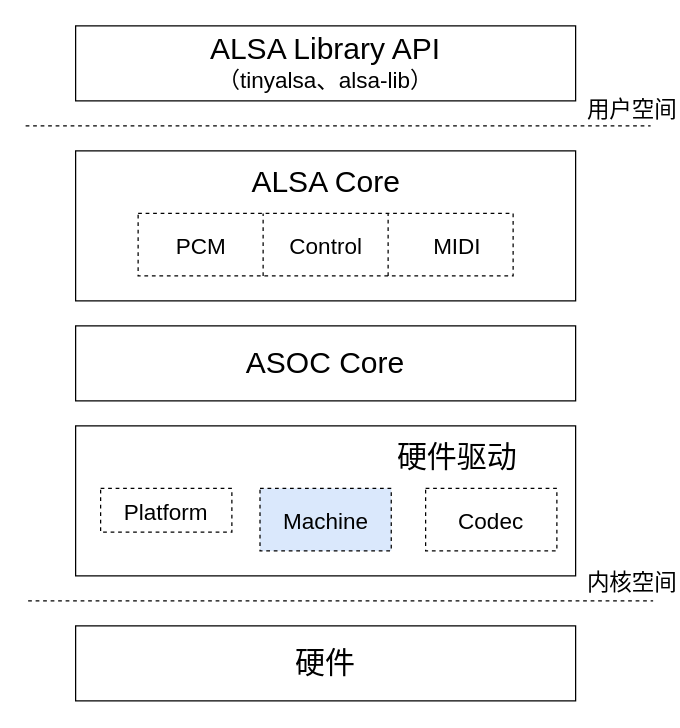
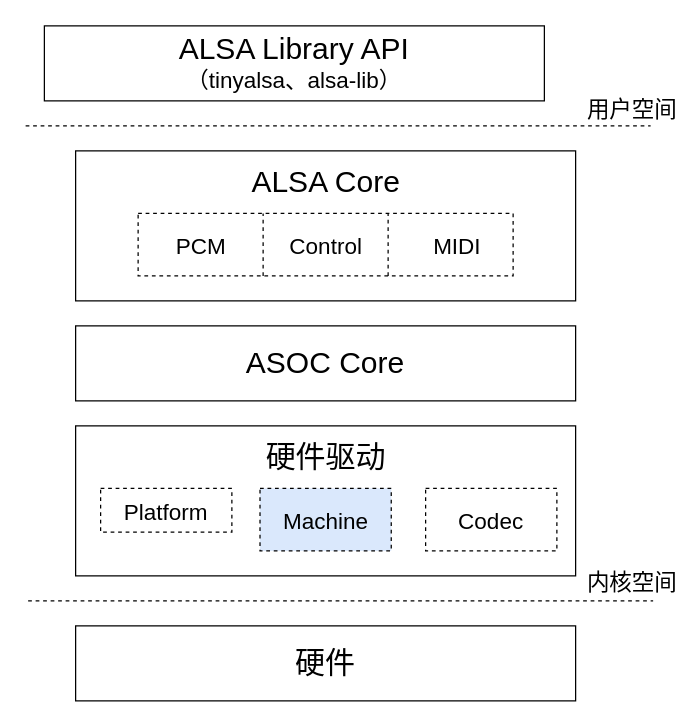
  <mxCell id="0" style=";html=1;" />
  <mxCell id="1" style=";html=1;" parent="0" />
  <mxCell id="2" value="&lt;font style=&quot;font-size: 24px&quot;&gt;硬件&lt;/font&gt;" style="rounded=0;whiteSpace=wrap;html=1;" vertex="1" parent="1"><mxGeometry x="60" y="500" width="400" height="60" as="geometry" /></mxCell>
  <mxCell id="3" value="" style="endArrow=none;dashed=1;html=1;fontSize=24;strokeWidth=1;jumpStyle=none;sketch=0;targetPerimeterSpacing=0;strokeColor=default;rounded=0;" edge="1" parent="1"><mxGeometry width="50" height="50" relative="1" as="geometry"><mxPoint x="22" y="480" as="sourcePoint" /><mxPoint x="522" y="480" as="targetPoint" /></mxGeometry></mxCell>
  <mxCell id="4" value="内核空间" style="edgeLabel;html=1;align=center;verticalAlign=middle;resizable=0;points=[];fontSize=18;" vertex="1" connectable="0" parent="3"><mxGeometry x="0.912" y="1" relative="1" as="geometry"><mxPoint x="4" y="-14" as="offset" /></mxGeometry></mxCell>
  <mxCell id="5" value="&lt;font style=&quot;font-size: 24px&quot;&gt;ASOC Core&lt;/font&gt;" style="rounded=0;whiteSpace=wrap;html=1;" vertex="1" parent="1"><mxGeometry x="60" y="260" width="400" height="60" as="geometry" /></mxCell>
  <mxCell id="6" value="" style="group" vertex="1" connectable="0" parent="1"><mxGeometry x="60" y="340" width="400" height="120" as="geometry" /></mxCell>
  <mxCell id="7" value="" style="rounded=0;whiteSpace=wrap;html=1;fontSize=24;" vertex="1" parent="6"><mxGeometry width="400" height="120" as="geometry" /></mxCell>
- <mxCell id="8" value="硬件驱动" style="text;html=1;align=center;verticalAlign=middle;resizable=0;points=[];autosize=1;strokeColor=none;fillColor=none;fontSize=24;" vertex="1" parent="6"><mxGeometry x="250" y="10" width="110" height="30" as="geometry" /></mxCell>
+ <mxCell id="8" value="硬件驱动" style="text;html=1;align=center;verticalAlign=middle;resizable=0;points=[];autosize=1;strokeColor=none;fillColor=none;fontSize=24;" vertex="1" parent="6"><mxGeometry x="145" y="10" width="110" height="30" as="geometry" /></mxCell>
  <mxCell id="9" value="&lt;font style=&quot;font-size: 18px&quot;&gt;Platform&lt;/font&gt;" style="rounded=0;whiteSpace=wrap;html=1;fontSize=24;dashed=1;" vertex="1" parent="6"><mxGeometry x="20" y="50" width="105" height="35" as="geometry" /></mxCell>
  <mxCell id="10" value="&lt;font style=&quot;font-size: 18px&quot;&gt;Machine&lt;/font&gt;" style="rounded=0;whiteSpace=wrap;html=1;fontSize=24;dashed=1;fillColor=#dae8fc;" vertex="1" parent="6"><mxGeometry x="147.5" y="50" width="105" height="50" as="geometry" /></mxCell>
  <mxCell id="11" value="&lt;font style=&quot;font-size: 18px&quot;&gt;Codec&lt;/font&gt;" style="rounded=0;whiteSpace=wrap;html=1;fontSize=24;dashed=1;" vertex="1" parent="6"><mxGeometry x="280" y="50" width="105" height="50" as="geometry" /></mxCell>
  <mxCell id="12" value="" style="group" vertex="1" connectable="0" parent="1"><mxGeometry x="60" y="120" width="400" height="120" as="geometry" /></mxCell>
  <mxCell id="13" value="" style="rounded=0;whiteSpace=wrap;html=1;" vertex="1" parent="12"><mxGeometry width="400" height="120" as="geometry" /></mxCell>
  <mxCell id="14" value="&lt;font style=&quot;font-size: 24px&quot;&gt;ALSA Core&lt;/font&gt;" style="text;html=1;align=center;verticalAlign=middle;resizable=0;points=[];autosize=1;strokeColor=none;fillColor=none;fontSize=18;" vertex="1" parent="12"><mxGeometry x="135" y="10" width="130" height="30" as="geometry" /></mxCell>
  <mxCell id="15" value="" style="rounded=0;whiteSpace=wrap;html=1;dashed=1;fontSize=24;" vertex="1" parent="12"><mxGeometry x="50" y="50" width="300" height="50" as="geometry" /></mxCell>
  <mxCell id="16" value="" style="endArrow=none;html=1;rounded=0;dashed=1;sketch=0;fontSize=24;targetPerimeterSpacing=0;strokeColor=default;strokeWidth=1;jumpStyle=none;entryX=0.25;entryY=0;entryDx=0;entryDy=0;exitX=0.25;exitY=1;exitDx=0;exitDy=0;" edge="1" parent="12"><mxGeometry width="50" height="50" relative="1" as="geometry"><mxPoint x="250" y="100" as="sourcePoint" /><mxPoint x="250" y="50" as="targetPoint" /></mxGeometry></mxCell>
  <mxCell id="17" value="" style="endArrow=none;html=1;rounded=0;dashed=1;sketch=0;fontSize=24;targetPerimeterSpacing=0;strokeColor=default;strokeWidth=1;jumpStyle=none;entryX=0.25;entryY=0;entryDx=0;entryDy=0;exitX=0.25;exitY=1;exitDx=0;exitDy=0;" edge="1" parent="12"><mxGeometry width="50" height="50" relative="1" as="geometry"><mxPoint x="150" y="100" as="sourcePoint" /><mxPoint x="150" y="50" as="targetPoint" /></mxGeometry></mxCell>
  <mxCell id="18" value="&lt;font style=&quot;font-size: 18px&quot;&gt;PCM&lt;/font&gt;" style="text;html=1;align=center;verticalAlign=middle;resizable=0;points=[];autosize=1;strokeColor=none;fillColor=none;fontSize=24;" vertex="1" parent="12"><mxGeometry x="70" y="55" width="60" height="40" as="geometry" /></mxCell>
  <mxCell id="19" value="&lt;font style=&quot;font-size: 18px&quot;&gt;Control&lt;/font&gt;" style="text;html=1;align=center;verticalAlign=middle;resizable=0;points=[];autosize=1;strokeColor=none;fillColor=none;fontSize=24;" vertex="1" parent="12"><mxGeometry x="165" y="55" width="70" height="40" as="geometry" /></mxCell>
  <mxCell id="20" value="&lt;font style=&quot;font-size: 18px&quot;&gt;MIDI&lt;/font&gt;" style="text;html=1;align=center;verticalAlign=middle;resizable=0;points=[];autosize=1;strokeColor=none;fillColor=none;fontSize=24;" vertex="1" parent="12"><mxGeometry x="280" y="55" width="50" height="40" as="geometry" /></mxCell>
  <mxCell id="21" value="" style="endArrow=none;dashed=1;html=1;fontSize=24;strokeWidth=1;jumpStyle=none;sketch=0;targetPerimeterSpacing=0;strokeColor=default;rounded=0;" edge="1" parent="1"><mxGeometry width="50" height="50" relative="1" as="geometry"><mxPoint x="20" y="100" as="sourcePoint" /><mxPoint x="520" y="100" as="targetPoint" /></mxGeometry></mxCell>
- <mxCell id="22" value="&lt;font&gt;&lt;span style=&quot;font-size: 24px&quot;&gt;ALSA Library API&lt;/span&gt;&lt;br&gt;&lt;font style=&quot;font-size: 18px&quot;&gt;（tinyalsa、alsa-lib）&lt;/font&gt;&lt;br&gt;&lt;/font&gt;" style="rounded=0;whiteSpace=wrap;html=1;" vertex="1" parent="1"><mxGeometry x="60" y="20" width="400" height="60" as="geometry" /></mxCell>
+ <mxCell id="22" value="&lt;font&gt;&lt;span style=&quot;font-size: 24px&quot;&gt;ALSA Library API&lt;/span&gt;&lt;br&gt;&lt;font style=&quot;font-size: 18px&quot;&gt;（tinyalsa、alsa-lib）&lt;/font&gt;&lt;br&gt;&lt;/font&gt;" style="rounded=0;whiteSpace=wrap;html=1;" vertex="1" parent="1"><mxGeometry x="35" y="20" width="400" height="60" as="geometry" /></mxCell>
  <mxCell id="23" value="用户空间" style="edgeLabel;html=1;align=center;verticalAlign=middle;resizable=0;points=[];fontSize=18;" vertex="1" connectable="0" parent="1"><mxGeometry x="504" y="86" as="geometry" /></mxCell>
